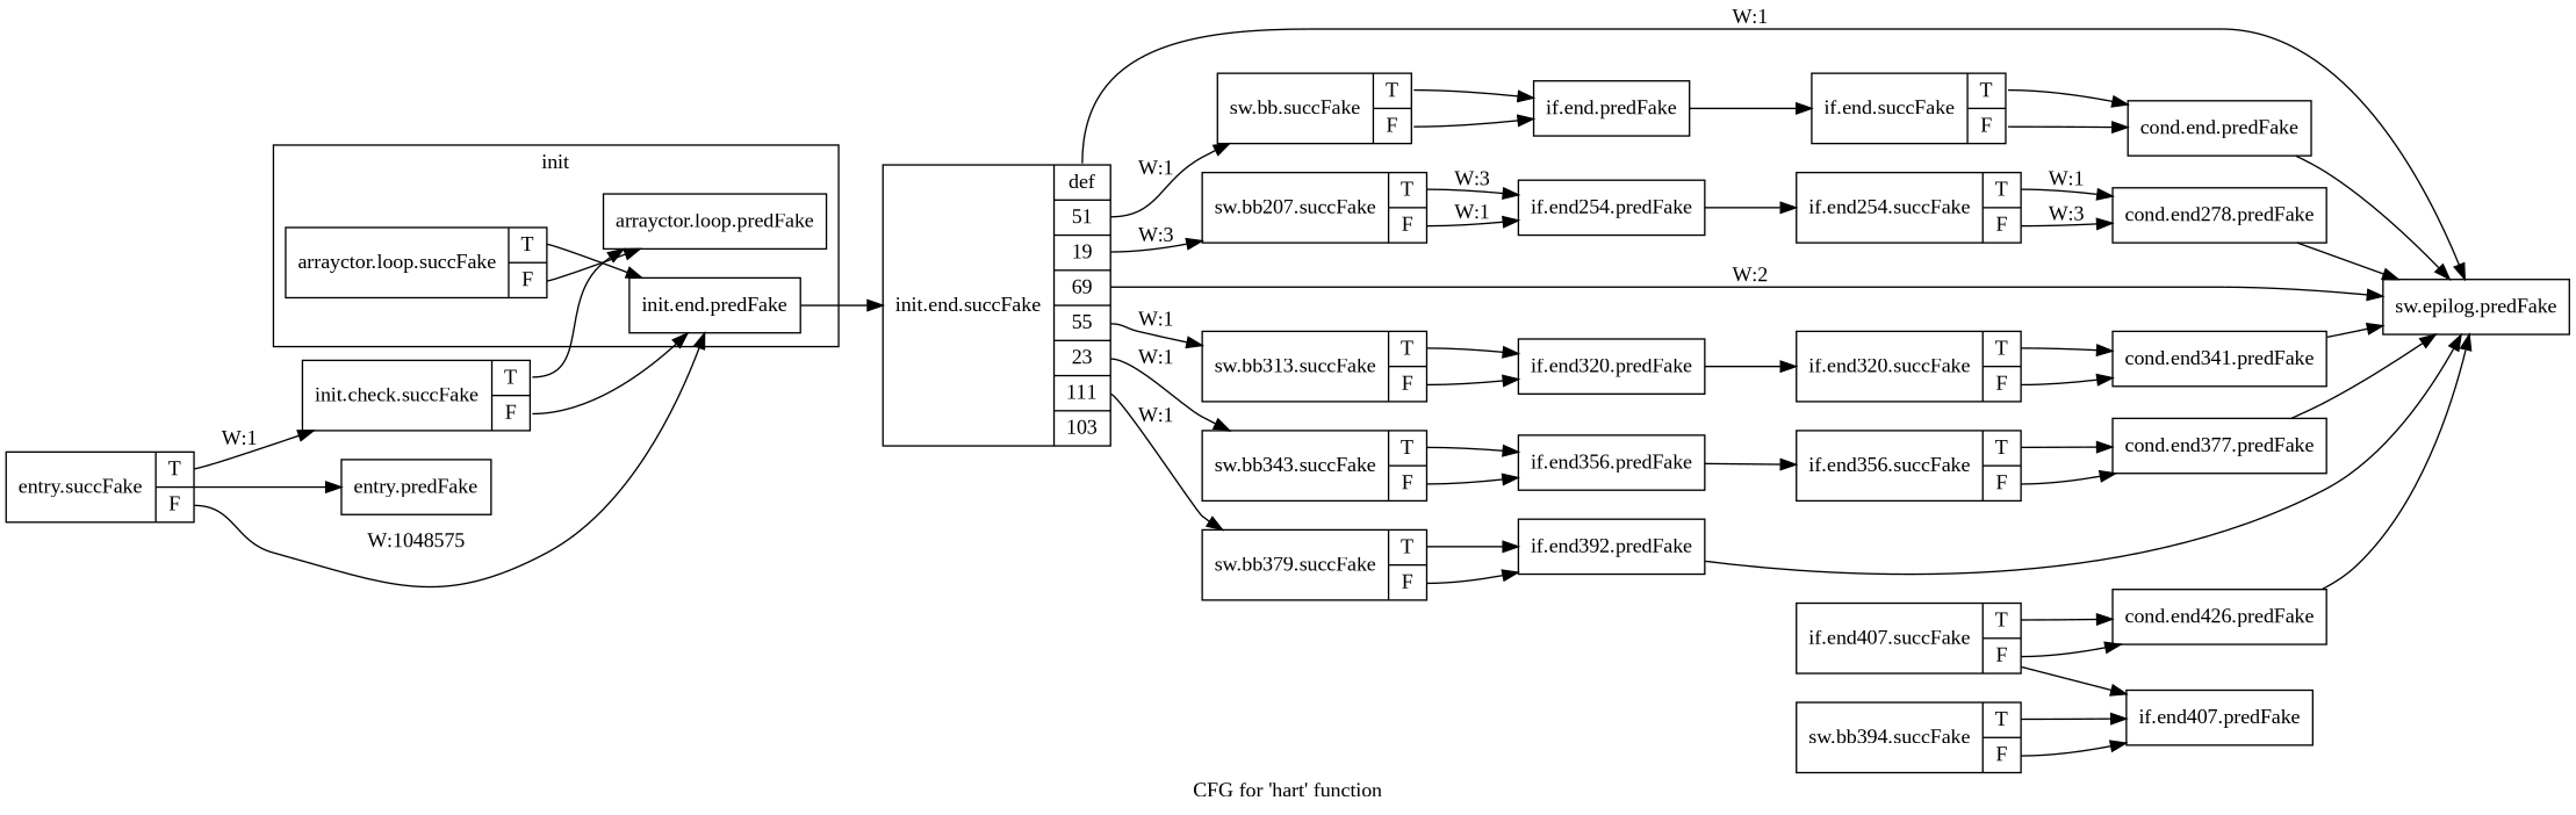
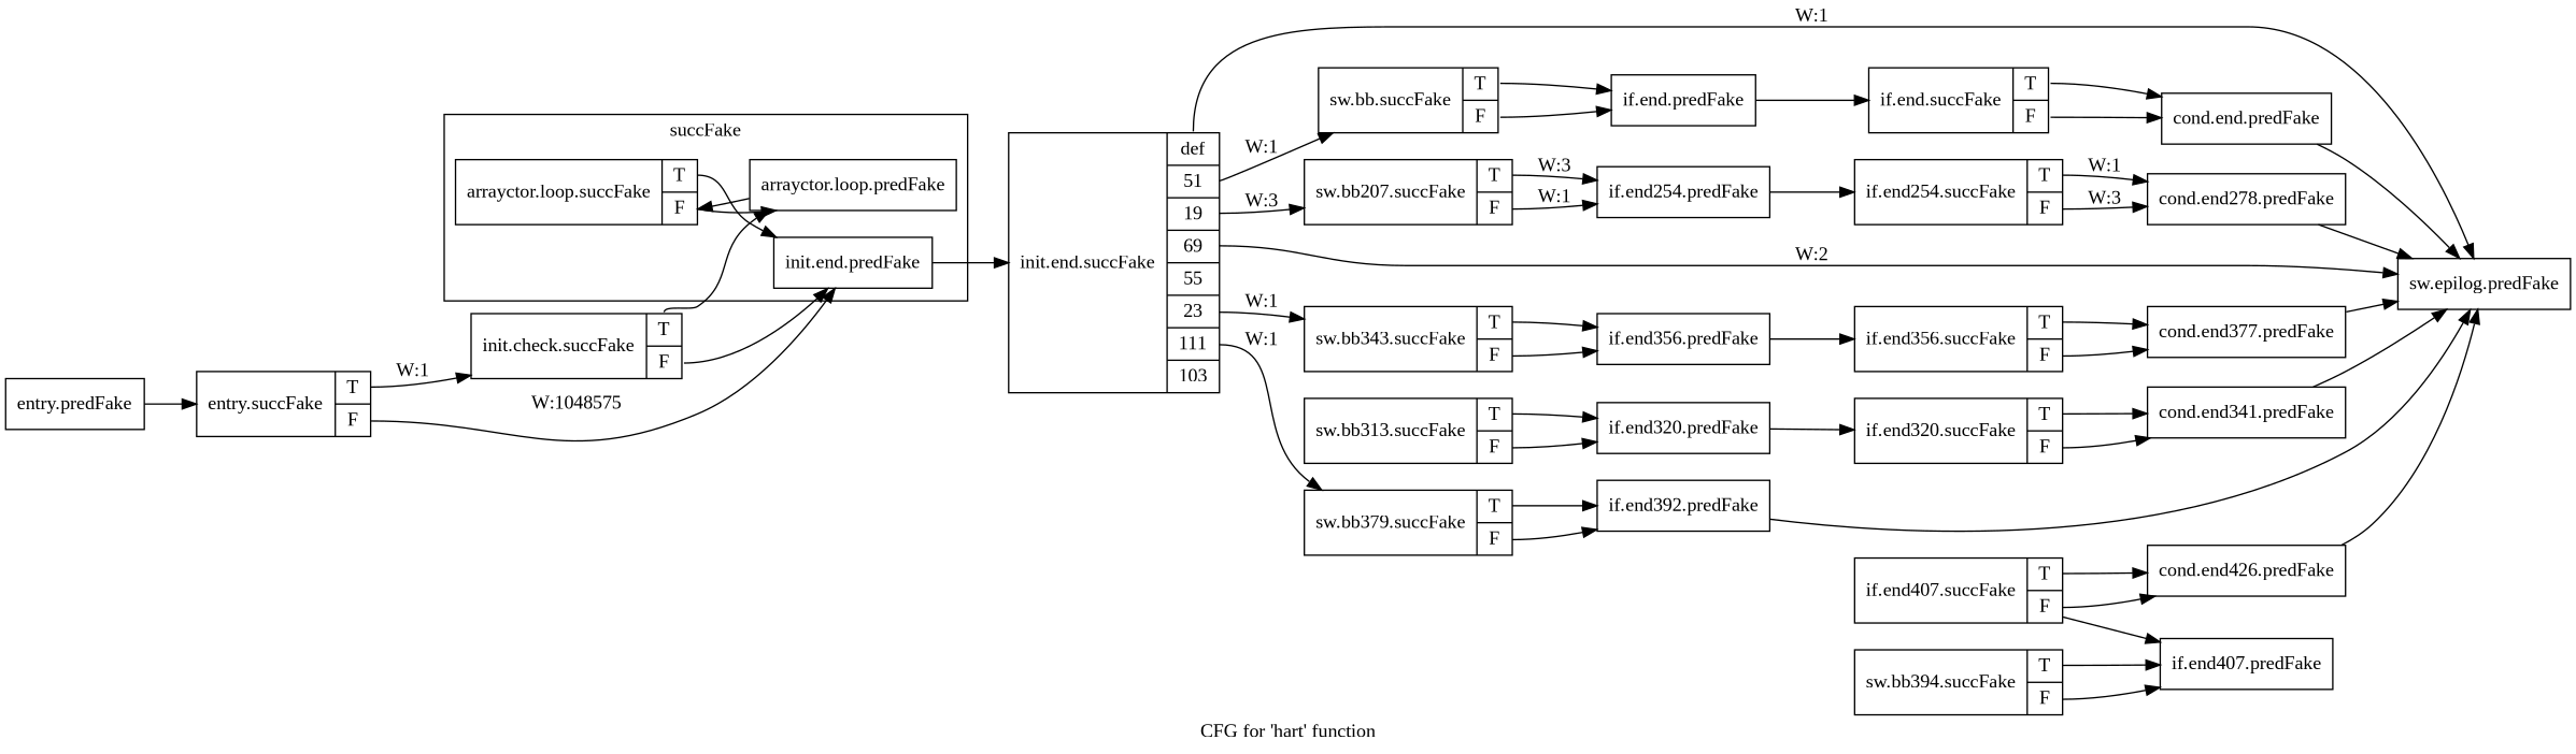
  digraph {
    fontname="Liberation Serif"
    label="CFG for 'hart' function"
    rankdir=LR
    node [filename="../../../../hart.cpp" fontname="Liberation Serif" linenumber=14 shape=record]
    edge [execusionnum=0 filename="../../../../hart.cpp" fontname="Liberation Serif" tailport=s0]
    n1 [label="{init.end.predFake}" linenumber=15]
    n2 [label="{arrayctor.loop.predFake}"]
    n3 [label="{arrayctor.loop.succFake|{<s0>T|<s1>F}}"]
    n4 [label="{init.end.succFake|{<s0>def|<s1>51|<s2>19|<s3>69|<s4>55|<s5>23|<s6>111|<s7>103}}" linenumber=50]
    n5 [label="{entry.predFake}" filename="" linenumber=""]
    n6 [label="{entry.succFake|{<s0>T|<s1>F}}"]
    n7 [label="{init.check.succFake|{<s0>T|<s1>F}}"]
    n8 [label="{sw.epilog.predFake}" linenumber=137]
    n9 [label="{sw.bb.succFake|{<s0>T|<s1>F}}" linenumber=53]
    n10 [label="{sw.bb207.succFake|{<s0>T|<s1>F}}" linenumber=59]
    n11 [label="{sw.bb313.succFake|{<s0>T|<s1>F}}" linenumber=68]
    n12 [label="{sw.bb343.succFake|{<s0>T|<s1>F}}" linenumber=72]
    n13 [label="{sw.bb379.succFake|{<s0>T|<s1>F}}" linenumber=76]
    n14 [label="{if.end.predFake}" linenumber=54]
    n15 [label="{if.end254.predFake}" linenumber=60]
    n16 [label="{if.end320.predFake}" linenumber=69]
    n17 [label="{if.end356.predFake}" linenumber=73]
    n18 [label="{if.end392.predFake}" linenumber=77]
    n19 [label="{sw.bb394.succFake|{<s0>T|<s1>F}}" linenumber=80]
    n20 [label="{if.end407.predFake}" linenumber=81]
    n21 [label="{if.end.succFake|{<s0>T|<s1>F}}" linenumber=55]
    n22 [label="{if.end254.succFake|{<s0>T|<s1>F}}" linenumber=61]
    n23 [label="{if.end320.succFake|{<s0>T|<s1>F}}" linenumber=69]
    n24 [label="{if.end356.succFake|{<s0>T|<s1>F}}" linenumber=73]
    n25 [label="{cond.end.predFake}" linenumber="55,56"]
    n26 [label="{cond.end278.predFake}" linenumber="61,62"]
    n27 [label="{cond.end341.predFake}" linenumber="69,70"]
    n28 [label="{cond.end377.predFake}" linenumber="73,74"]
    n29 [label="{if.end407.succFake|{<s0>T|<s1>F}}" linenumber=82]
    n30 [label="{cond.end426.predFake}" linenumber="82,83"]
    subgraph cluster_1 {
      invocationtime=-1
-     label=init
+     label=succFake
      tripcount=0
      n1
      n2
      n3
    }
    n1 -> n4 [execusionnum=3 tailport=""]
+   n2 -> n3 [tailport=""]
    n3 -> n1
    n3 -> n2 [tailport=s1 execusionnum="" filename=""]
    n4 -> n8 [label="W:1"]
    n4 -> n8 [callList="3:64" execusionnum=1 label="W:2" tailport=s3]
    n4 -> n9 [callList="2:52" label="W:1" tailport=s1]
    n4 -> n10 [callList="2:58" execusionnum=2 label="W:3" tailport=s2]
-   n4 -> n11 [label="W:1" tailport=s4]
    n4 -> n12 [label="W:1" tailport=s5]
    n4 -> n13 [label="W:1" tailport=s6]
-   n6 -> n5 [execusionnum=3 tailport=""]
+   n5 -> n6 [execusionnum=3 tailport=""]
    n6 -> n1 [label="W:1048575" tailport=s1 execusionnum="" filename=""]
    n6 -> n7 [label="W:1"]
    n7 -> n1 [tailport=s1 execusionnum="" filename=""]
    n7 -> n2
    n9 -> n14
    n9 -> n14 [tailport=s1 execusionnum="" filename=""]
    n10 -> n15 [execusionnum=2 label="W:3"]
    n10 -> n15 [label="W:1" tailport=s1 execusionnum="" filename=""]
    n11 -> n16
    n11 -> n16 [tailport=s1 execusionnum="" filename=""]
    n12 -> n17
    n12 -> n17 [tailport=s1 execusionnum="" filename=""]
    n13 -> n18
    n13 -> n18 [tailport=s1 execusionnum="" filename=""]
    n14 -> n21 [tailport=""]
    n15 -> n22 [execusionnum=2 tailport=""]
    n16 -> n23 [tailport=""]
    n17 -> n24 [tailport=""]
    n18 -> n8 [tailport=""]
    n19 -> n20
    n19 -> n20 [tailport=s1 execusionnum="" filename=""]
    n21 -> n25
    n21 -> n25 [tailport=s1]
    n22 -> n26 [label="W:1"]
    n22 -> n26 [execusionnum=2 label="W:3" tailport=s1]
    n23 -> n27
    n23 -> n27 [tailport=s1]
    n24 -> n28
    n24 -> n28 [tailport=s1]
    n25 -> n8 [tailport=""]
    n26 -> n8 [execusionnum=2 tailport=""]
    n27 -> n8 [tailport=""]
    n28 -> n8 [tailport=""]
    n29 -> n20 [tailport=""]
    n29 -> n30
    n29 -> n30 [tailport=s1]
    n30 -> n8 [tailport=""]
  }
